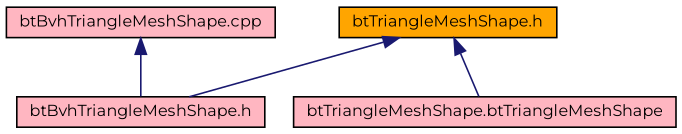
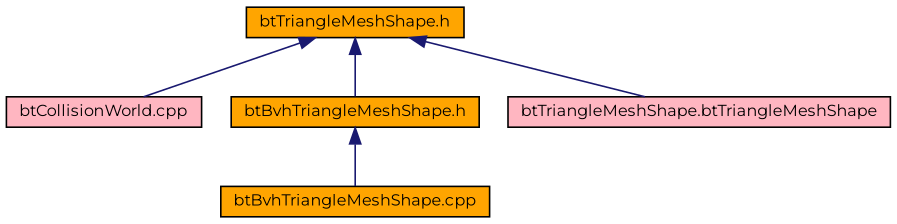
  digraph {
    fontname=Montserrat
    node [color=black fillcolor=orange fontname=Montserrat fontsize=10 shape=record style=filled]
    edge [color=midnightblue dir=back fontname=Montserrat fontsize=10 labelfontname=Helvetica labelfontsize=10 style=solid]
    n1 [fontcolor=black height=0.2 label="btTriangleMeshShape.h" width=0.4]
-   n3 [fillcolor=lightpink height=0.2 label="btBvhTriangleMeshShape.h" width=0.4]
+   n2 [fillcolor=lightpink height=0.2 label="btCollisionWorld.cpp" width=0.4]
+   n3 [height=0.2 label="btBvhTriangleMeshShape.h" width=0.4]
    n4 [fillcolor=lightpink height=0.2 label="btTriangleMeshShape.btTriangleMeshShape" width=0.4]
-   n5 [fillcolor=lightpink height=0.2 label="btBvhTriangleMeshShape.cpp" width=0.4]
+   n5 [height=0.2 label="btBvhTriangleMeshShape.cpp" width=0.4]
+   n1 -> n2
    n1 -> n3
    n1 -> n4
-   n5 -> n3
+   n3 -> n5
  }
